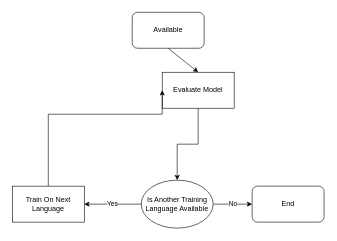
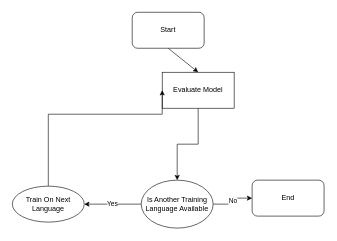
  <mxCell id="0" />
  <mxCell id="1" parent="0" />
  <mxCell id="2" style="edgeStyle=orthogonalEdgeStyle;rounded=0;orthogonalLoop=1;jettySize=auto;html=1;entryX=0.5;entryY=0;entryDx=0;entryDy=0;" edge="1" parent="1" source="3" target="6"><mxGeometry relative="1" as="geometry" /></mxCell>
  <mxCell id="3" value="Evaluate Model" style="rounded=0;whiteSpace=wrap;html=1;" vertex="1" parent="1"><mxGeometry x="270" y="120" width="120" height="60" as="geometry" /></mxCell>
  <mxCell id="4" value="Yes" style="edgeStyle=orthogonalEdgeStyle;rounded=0;orthogonalLoop=1;jettySize=auto;html=1;entryX=1;entryY=0.5;entryDx=0;entryDy=0;" edge="1" parent="1" source="6" target="9"><mxGeometry relative="1" as="geometry" /></mxCell>
  <mxCell id="5" value="No" style="edgeStyle=orthogonalEdgeStyle;rounded=0;orthogonalLoop=1;jettySize=auto;html=1;entryX=0;entryY=0.5;entryDx=0;entryDy=0;" edge="1" parent="1" source="6" target="11"><mxGeometry relative="1" as="geometry" /></mxCell>
  <mxCell id="6" value="Is Another Training Language Available" style="ellipse;whiteSpace=wrap;html=1;" vertex="1" parent="1"><mxGeometry x="235" y="300" width="120" height="80" as="geometry" /></mxCell>
  <mxCell id="7" value="" style="endArrow=classic;html=1;rounded=0;entryX=0.5;entryY=0;entryDx=0;entryDy=0;" edge="1" parent="1" target="3"><mxGeometry width="50" height="50" relative="1" as="geometry"><mxPoint x="280" y="80" as="sourcePoint" /><mxPoint x="310" y="200" as="targetPoint" /></mxGeometry></mxCell>
  <mxCell id="8" style="edgeStyle=orthogonalEdgeStyle;rounded=0;orthogonalLoop=1;jettySize=auto;html=1;entryX=0;entryY=0.5;entryDx=0;entryDy=0;" edge="1" parent="1" source="9" target="3"><mxGeometry relative="1" as="geometry"><mxPoint x="150" y="190" as="targetPoint" /><Array as="points"><mxPoint x="80" y="190" /></Array></mxGeometry></mxCell>
- <mxCell id="9" value="Train On Next Language" style="rounded=0;whiteSpace=wrap;html=1;" vertex="1" parent="1"><mxGeometry x="20" y="310" width="120" height="60" as="geometry" /></mxCell>
- <mxCell id="10" value="Available" style="rounded=1;whiteSpace=wrap;html=1;" vertex="1" parent="1"><mxGeometry x="220" y="20" width="120" height="60" as="geometry" /></mxCell>
- <mxCell id="11" value="End" style="rounded=1;whiteSpace=wrap;html=1;" vertex="1" parent="1"><mxGeometry x="420" y="310" width="120" height="60" as="geometry" /></mxCell>
+ <mxCell id="9" value="Train On Next Language" style="ellipse;whiteSpace=wrap;html=1;" vertex="1" parent="1"><mxGeometry x="20" y="310" width="120" height="60" as="geometry" /></mxCell>
+ <mxCell id="10" value="Start" style="rounded=1;whiteSpace=wrap;html=1;" vertex="1" parent="1"><mxGeometry x="220" y="20" width="120" height="60" as="geometry" /></mxCell>
+ <mxCell id="11" value="End" style="rounded=1;whiteSpace=wrap;html=1;" vertex="1" parent="1"><mxGeometry x="420" y="300" width="120" height="60" as="geometry" /></mxCell>
